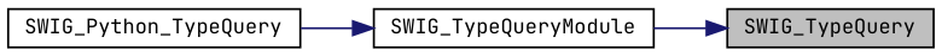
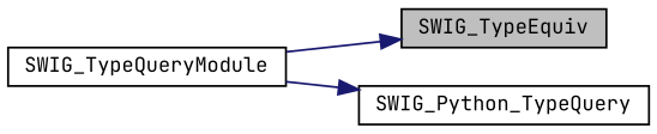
  digraph {
    fontname="JetBrains Mono"
    rankdir=RL
    node [color=black fillcolor=white fontname="JetBrains Mono" fontsize=10 shape=record style=filled]
    edge [color=midnightblue dir=back fontname="JetBrains Mono" fontsize=10 labelfontname=Helvetica labelfontsize=10 style=solid]
-   n1 [fillcolor=grey75 fontcolor=black height=0.2 label=SWIG_TypeQuery width=0.4]
+   n1 [fillcolor=grey75 fontcolor=black height=0.2 label=SWIG_TypeEquiv width=0.4]
    n2 [height=0.2 label=SWIG_TypeQueryModule width=0.4]
    n3 [height=0.2 label=SWIG_Python_TypeQuery width=0.4]
    n1 -> n2
-   n2 -> n3
+   n3 -> n2
  }
